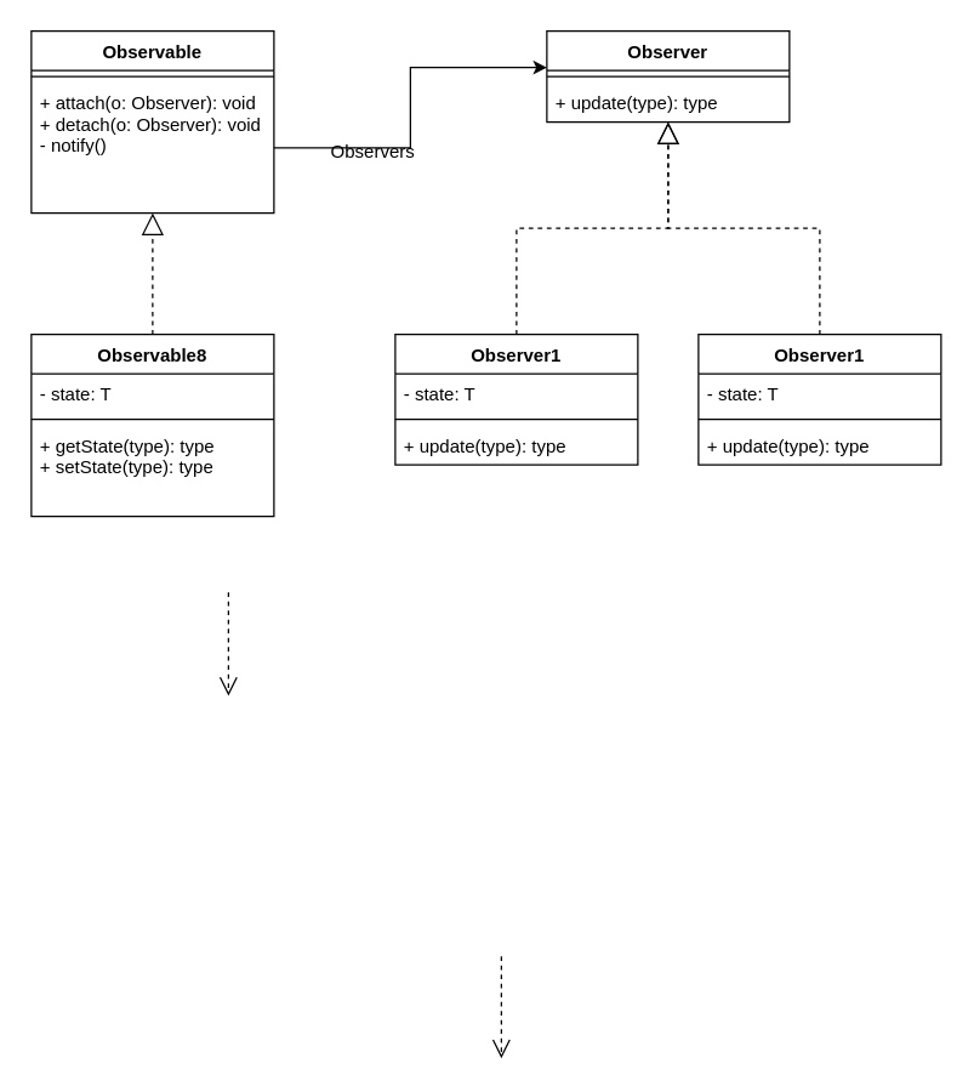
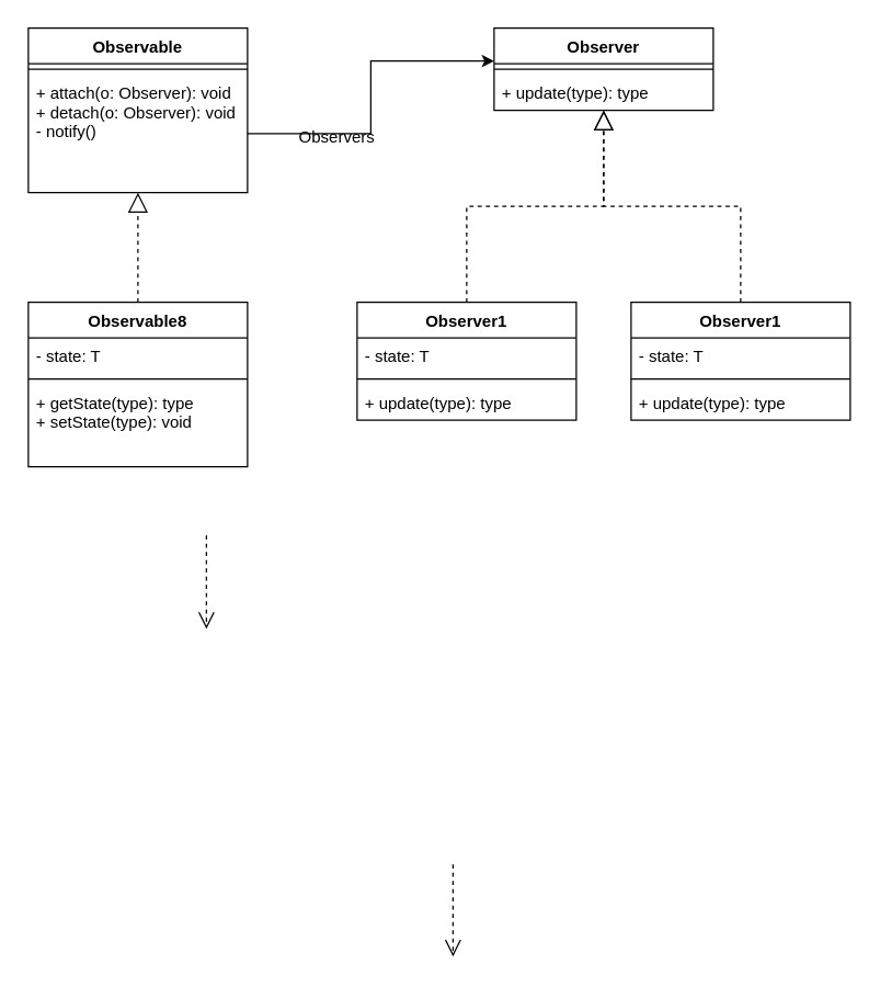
  <mxCell id="0" />
  <mxCell id="1" parent="0" />
  <mxCell id="2" style="edgeStyle=elbowEdgeStyle;rounded=0;html=1;entryX=0.628;entryY=0.26;entryPerimeter=0;dashed=1;labelBackgroundColor=none;startFill=0;endArrow=open;endFill=0;endSize=10;fontFamily=Verdana;fontSize=10;" parent="1" edge="1"><mxGeometry relative="1" as="geometry"><mxPoint x="150" y="390" as="sourcePoint" /><mxPoint x="150.14" y="458.269" as="targetPoint" /></mxGeometry></mxCell>
  <mxCell id="3" style="edgeStyle=elbowEdgeStyle;rounded=0;html=1;entryX=0.643;entryY=0.246;entryPerimeter=0;dashed=1;labelBackgroundColor=none;startFill=0;endArrow=open;endFill=0;endSize=10;fontFamily=Verdana;fontSize=10;" parent="1" edge="1"><mxGeometry relative="1" as="geometry"><mxPoint x="330" y="630" as="sourcePoint" /><mxPoint x="330.09" y="697.289" as="targetPoint" /></mxGeometry></mxCell>
  <mxCell id="4" value="Observable" style="swimlane;fontStyle=1;align=center;verticalAlign=top;childLayout=stackLayout;horizontal=1;startSize=26;horizontalStack=0;resizeParent=1;resizeParentMax=0;resizeLast=0;collapsible=1;marginBottom=0;" vertex="1" parent="1"><mxGeometry x="20" y="20" width="160" height="120" as="geometry" /></mxCell>
  <mxCell id="5" value="" style="line;strokeWidth=1;fillColor=none;align=left;verticalAlign=middle;spacingTop=-1;spacingLeft=3;spacingRight=3;rotatable=0;labelPosition=right;points=[];portConstraint=eastwest;" vertex="1" parent="4"><mxGeometry y="26" width="160" height="8" as="geometry" /></mxCell>
  <mxCell id="6" value="+ attach(o: Observer): void&#10;+ detach(o: Observer): void&#10;- notify()" style="text;strokeColor=none;fillColor=none;align=left;verticalAlign=top;spacingLeft=4;spacingRight=4;overflow=hidden;rotatable=0;points=[[0,0.5],[1,0.5]];portConstraint=eastwest;" vertex="1" parent="4"><mxGeometry y="34" width="160" height="86" as="geometry" /></mxCell>
  <mxCell id="7" value="" style="endArrow=block;dashed=1;endFill=0;endSize=12;html=1;exitX=0.5;exitY=0;exitDx=0;exitDy=0;" edge="1" parent="1" source="8" target="6"><mxGeometry width="160" relative="1" as="geometry"><mxPoint x="100" y="300" as="sourcePoint" /><mxPoint x="770" y="490" as="targetPoint" /></mxGeometry></mxCell>
  <mxCell id="8" value="Observable8" style="swimlane;fontStyle=1;align=center;verticalAlign=top;childLayout=stackLayout;horizontal=1;startSize=26;horizontalStack=0;resizeParent=1;resizeParentMax=0;resizeLast=0;collapsible=1;marginBottom=0;" vertex="1" parent="1"><mxGeometry x="20" y="220" width="160" height="120" as="geometry" /></mxCell>
  <mxCell id="9" value="- state: T" style="text;strokeColor=none;fillColor=none;align=left;verticalAlign=top;spacingLeft=4;spacingRight=4;overflow=hidden;rotatable=0;points=[[0,0.5],[1,0.5]];portConstraint=eastwest;" vertex="1" parent="8"><mxGeometry y="26" width="160" height="26" as="geometry" /></mxCell>
  <mxCell id="10" value="" style="line;strokeWidth=1;fillColor=none;align=left;verticalAlign=middle;spacingTop=-1;spacingLeft=3;spacingRight=3;rotatable=0;labelPosition=right;points=[];portConstraint=eastwest;" vertex="1" parent="8"><mxGeometry y="52" width="160" height="8" as="geometry" /></mxCell>
- <mxCell id="11" value="+ getState(type): type&#10;+ setState(type): type" style="text;strokeColor=none;fillColor=none;align=left;verticalAlign=top;spacingLeft=4;spacingRight=4;overflow=hidden;rotatable=0;points=[[0,0.5],[1,0.5]];portConstraint=eastwest;" vertex="1" parent="8"><mxGeometry y="60" width="160" height="60" as="geometry" /></mxCell>
+ <mxCell id="11" value="+ getState(type): type&#10;+ setState(type): void" style="text;strokeColor=none;fillColor=none;align=left;verticalAlign=top;spacingLeft=4;spacingRight=4;overflow=hidden;rotatable=0;points=[[0,0.5],[1,0.5]];portConstraint=eastwest;" vertex="1" parent="8"><mxGeometry y="60" width="160" height="60" as="geometry" /></mxCell>
  <mxCell id="12" value="Observer1" style="swimlane;fontStyle=1;align=center;verticalAlign=top;childLayout=stackLayout;horizontal=1;startSize=26;horizontalStack=0;resizeParent=1;resizeParentMax=0;resizeLast=0;collapsible=1;marginBottom=0;" vertex="1" parent="1"><mxGeometry x="260" y="220" width="160" height="86" as="geometry" /></mxCell>
  <mxCell id="13" value="- state: T" style="text;strokeColor=none;fillColor=none;align=left;verticalAlign=top;spacingLeft=4;spacingRight=4;overflow=hidden;rotatable=0;points=[[0,0.5],[1,0.5]];portConstraint=eastwest;" vertex="1" parent="12"><mxGeometry y="26" width="160" height="26" as="geometry" /></mxCell>
  <mxCell id="14" value="" style="line;strokeWidth=1;fillColor=none;align=left;verticalAlign=middle;spacingTop=-1;spacingLeft=3;spacingRight=3;rotatable=0;labelPosition=right;points=[];portConstraint=eastwest;" vertex="1" parent="12"><mxGeometry y="52" width="160" height="8" as="geometry" /></mxCell>
  <mxCell id="15" value="+ update(type): type" style="text;strokeColor=none;fillColor=none;align=left;verticalAlign=top;spacingLeft=4;spacingRight=4;overflow=hidden;rotatable=0;points=[[0,0.5],[1,0.5]];portConstraint=eastwest;" vertex="1" parent="12"><mxGeometry y="60" width="160" height="26" as="geometry" /></mxCell>
  <mxCell id="16" value="Observer1" style="swimlane;fontStyle=1;align=center;verticalAlign=top;childLayout=stackLayout;horizontal=1;startSize=26;horizontalStack=0;resizeParent=1;resizeParentMax=0;resizeLast=0;collapsible=1;marginBottom=0;" vertex="1" parent="1"><mxGeometry x="460" y="220" width="160" height="86" as="geometry" /></mxCell>
  <mxCell id="17" value="- state: T" style="text;strokeColor=none;fillColor=none;align=left;verticalAlign=top;spacingLeft=4;spacingRight=4;overflow=hidden;rotatable=0;points=[[0,0.5],[1,0.5]];portConstraint=eastwest;" vertex="1" parent="16"><mxGeometry y="26" width="160" height="26" as="geometry" /></mxCell>
  <mxCell id="18" value="" style="line;strokeWidth=1;fillColor=none;align=left;verticalAlign=middle;spacingTop=-1;spacingLeft=3;spacingRight=3;rotatable=0;labelPosition=right;points=[];portConstraint=eastwest;" vertex="1" parent="16"><mxGeometry y="52" width="160" height="8" as="geometry" /></mxCell>
  <mxCell id="19" value="+ update(type): type" style="text;strokeColor=none;fillColor=none;align=left;verticalAlign=top;spacingLeft=4;spacingRight=4;overflow=hidden;rotatable=0;points=[[0,0.5],[1,0.5]];portConstraint=eastwest;" vertex="1" parent="16"><mxGeometry y="60" width="160" height="26" as="geometry" /></mxCell>
  <mxCell id="20" value="Observer" style="swimlane;fontStyle=1;align=center;verticalAlign=top;childLayout=stackLayout;horizontal=1;startSize=26;horizontalStack=0;resizeParent=1;resizeParentMax=0;resizeLast=0;collapsible=1;marginBottom=0;" vertex="1" parent="1"><mxGeometry x="360" y="20" width="160" height="60" as="geometry" /></mxCell>
  <mxCell id="21" value="" style="line;strokeWidth=1;fillColor=none;align=left;verticalAlign=middle;spacingTop=-1;spacingLeft=3;spacingRight=3;rotatable=0;labelPosition=right;points=[];portConstraint=eastwest;" vertex="1" parent="20"><mxGeometry y="26" width="160" height="8" as="geometry" /></mxCell>
  <mxCell id="22" value="+ update(type): type" style="text;strokeColor=none;fillColor=none;align=left;verticalAlign=top;spacingLeft=4;spacingRight=4;overflow=hidden;rotatable=0;points=[[0,0.5],[1,0.5]];portConstraint=eastwest;" vertex="1" parent="20"><mxGeometry y="34" width="160" height="26" as="geometry" /></mxCell>
  <mxCell id="23" style="edgeStyle=orthogonalEdgeStyle;rounded=0;orthogonalLoop=1;jettySize=auto;html=1;exitX=1;exitY=0.5;exitDx=0;exitDy=0;entryX=0;entryY=0.4;entryDx=0;entryDy=0;entryPerimeter=0;" edge="1" parent="1" source="6" target="20"><mxGeometry relative="1" as="geometry" /></mxCell>
  <mxCell id="24" value="Observers" style="text;html=1;align=center;verticalAlign=middle;resizable=0;points=[];autosize=1;" vertex="1" parent="1"><mxGeometry x="210" y="90" width="70" height="20" as="geometry" /></mxCell>
  <mxCell id="25" value="" style="endArrow=block;dashed=1;endFill=0;endSize=12;html=1;edgeStyle=orthogonalEdgeStyle;rounded=0;" edge="1" parent="1" source="12" target="20"><mxGeometry width="160" relative="1" as="geometry"><mxPoint x="610" y="490" as="sourcePoint" /><mxPoint x="770" y="490" as="targetPoint" /></mxGeometry></mxCell>
  <mxCell id="26" value="" style="endArrow=block;dashed=1;endFill=0;endSize=12;html=1;rounded=0;edgeStyle=orthogonalEdgeStyle;" edge="1" parent="1" source="16" target="20"><mxGeometry width="160" relative="1" as="geometry"><mxPoint x="610" y="490" as="sourcePoint" /><mxPoint x="770" y="490" as="targetPoint" /></mxGeometry></mxCell>
